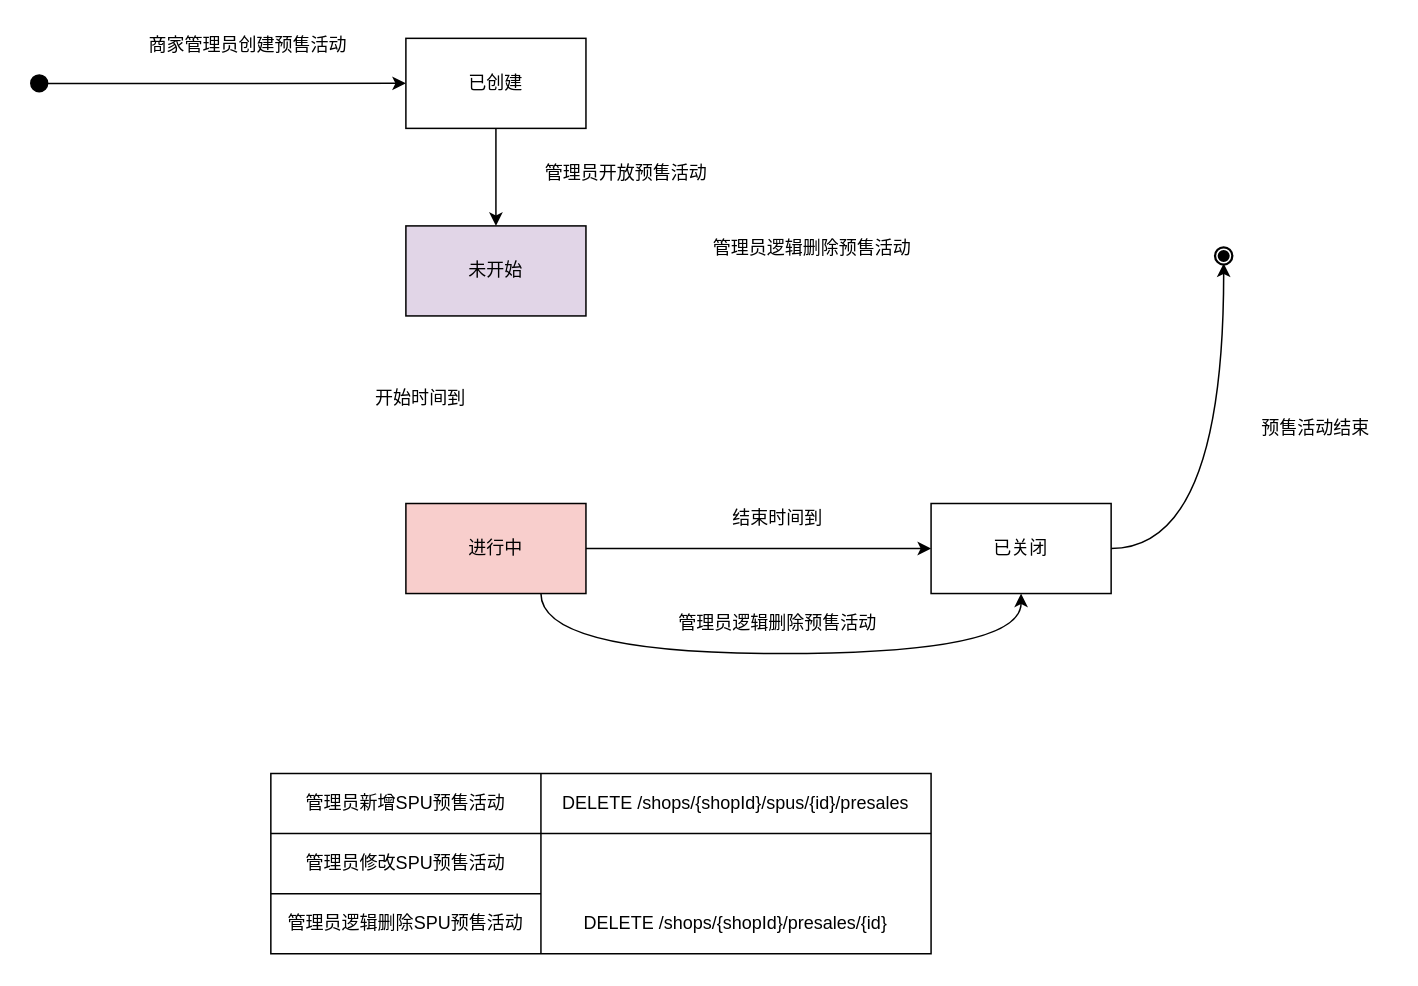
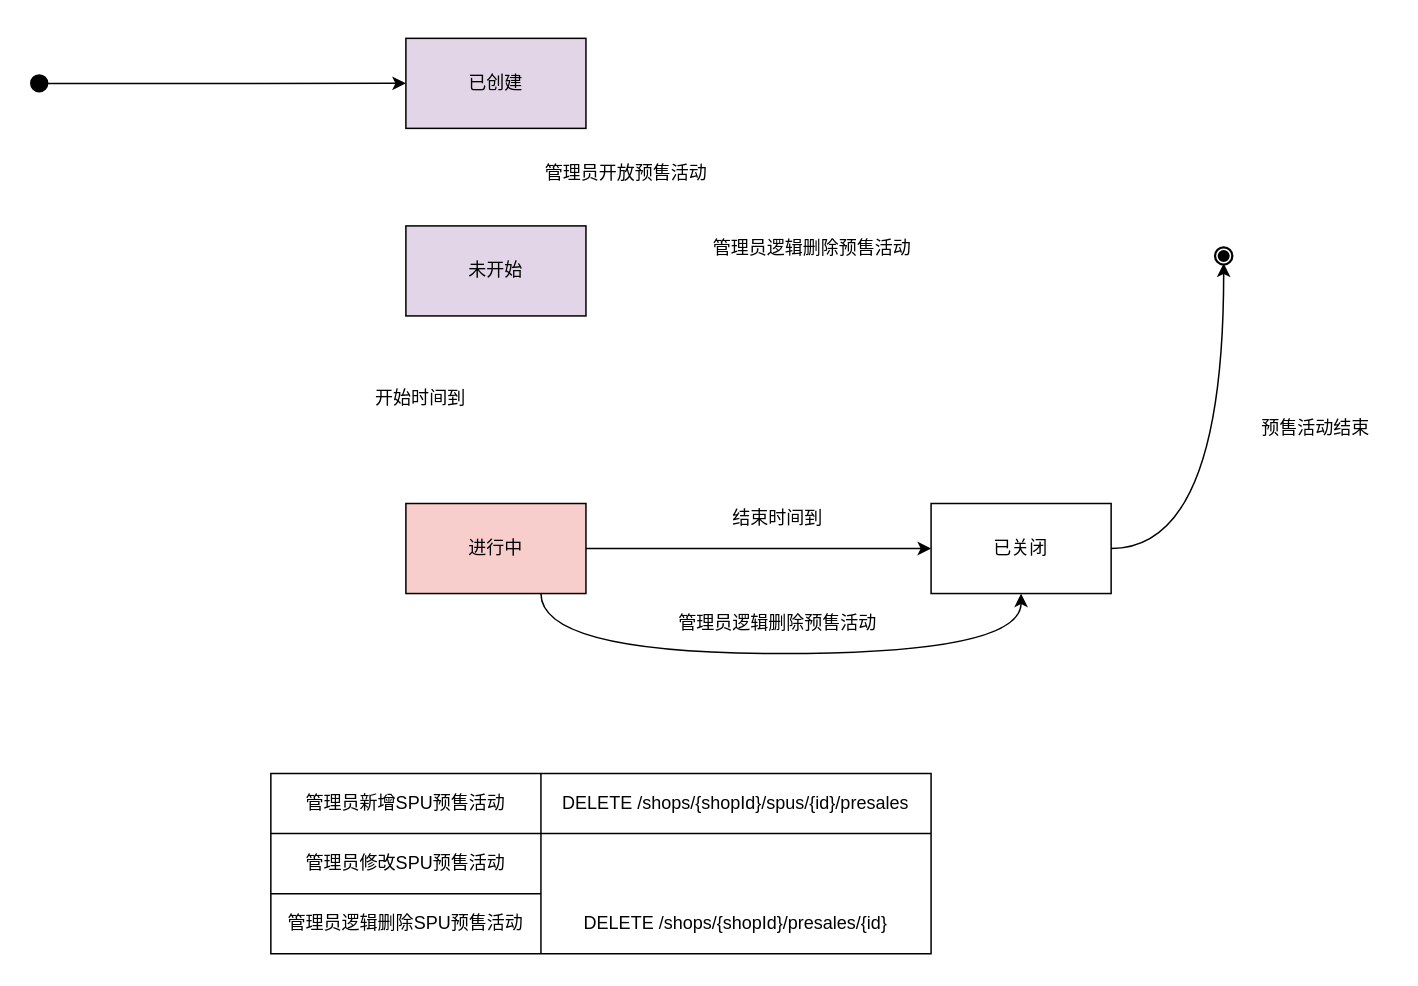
  <mxCell id="0" />
  <mxCell id="1" parent="0" />
  <mxCell id="2" value="" style="shape=mxgraph.bpmn.shape;html=1;verticalLabelPosition=bottom;labelBackgroundColor=#ffffff;verticalAlign=top;align=center;perimeter=ellipsePerimeter;outlineConnect=0;outline=end;symbol=terminate;shadow=0;" parent="1" vertex="1"><mxGeometry x="810" y="165" width="10" height="10" as="geometry" /></mxCell>
  <mxCell id="3" style="edgeStyle=orthogonalEdgeStyle;rounded=0;orthogonalLoop=1;jettySize=auto;html=1;" parent="1" source="4" target="18" edge="1"><mxGeometry relative="1" as="geometry" /></mxCell>
  <mxCell id="4" value="" style="ellipse;whiteSpace=wrap;html=1;aspect=fixed;shadow=0;fillColor=#000000;" parent="1" vertex="1"><mxGeometry x="20" y="49.38" width="11.25" height="11.25" as="geometry" /></mxCell>
  <mxCell id="5" value="未开始" style="rounded=0;whiteSpace=wrap;html=1;shadow=0;fillColor=#e1d5e7;" parent="1" vertex="1"><mxGeometry x="270" y="150" width="120" height="60" as="geometry" /></mxCell>
  <mxCell id="6" style="edgeStyle=orthogonalEdgeStyle;rounded=0;orthogonalLoop=1;jettySize=auto;html=1;curved=1;" parent="1" source="7" target="2" edge="1"><mxGeometry relative="1" as="geometry" /></mxCell>
  <mxCell id="7" value="已关闭" style="rounded=0;whiteSpace=wrap;html=1;shadow=0;fillColor=#FFFFFF;" parent="1" vertex="1"><mxGeometry x="620" y="335" width="120" height="60" as="geometry" /></mxCell>
- <mxCell id="8" value="商家管理员创建预售活动" style="text;html=1;strokeColor=none;fillColor=none;align=center;verticalAlign=middle;whiteSpace=wrap;rounded=0;shadow=0;" parent="1" vertex="1"><mxGeometry x="90" y="20" width="150" height="20" as="geometry" /></mxCell>
  <mxCell id="9" style="edgeStyle=orthogonalEdgeStyle;rounded=0;orthogonalLoop=1;jettySize=auto;html=1;curved=1;exitX=0.75;exitY=1;exitDx=0;exitDy=0;" parent="1" source="11" target="7" edge="1"><mxGeometry relative="1" as="geometry"><Array as="points"><mxPoint x="360" y="435" /><mxPoint x="680" y="435" /></Array></mxGeometry></mxCell>
  <mxCell id="10" style="edgeStyle=orthogonalEdgeStyle;curved=1;rounded=0;orthogonalLoop=1;jettySize=auto;html=1;" parent="1" source="11" target="7" edge="1"><mxGeometry relative="1" as="geometry" /></mxCell>
  <mxCell id="11" value="进行中" style="rounded=0;whiteSpace=wrap;html=1;shadow=0;fillColor=#f8cecc;" parent="1" vertex="1"><mxGeometry x="270" y="335" width="120" height="60" as="geometry" /></mxCell>
  <mxCell id="12" value="开始时间到" style="text;html=1;strokeColor=none;fillColor=none;align=center;verticalAlign=middle;whiteSpace=wrap;rounded=0;shadow=0;" parent="1" vertex="1"><mxGeometry x="240" y="255" width="80" height="20" as="geometry" /></mxCell>
  <mxCell id="13" value="结束时间到" style="text;html=1;strokeColor=none;fillColor=none;align=center;verticalAlign=middle;whiteSpace=wrap;rounded=0;shadow=0;" parent="1" vertex="1"><mxGeometry x="483" y="335" width="70" height="20" as="geometry" /></mxCell>
  <mxCell id="14" value="管理员逻辑删除预售活动" style="text;html=1;strokeColor=none;fillColor=none;align=center;verticalAlign=middle;whiteSpace=wrap;rounded=0;shadow=0;" parent="1" vertex="1"><mxGeometry x="468" y="155" width="146" height="20" as="geometry" /></mxCell>
  <mxCell id="15" value="预售活动结束" style="text;html=1;strokeColor=none;fillColor=none;align=center;verticalAlign=middle;whiteSpace=wrap;rounded=0;shadow=0;" parent="1" vertex="1"><mxGeometry x="830" y="275" width="93" height="20" as="geometry" /></mxCell>
  <mxCell id="16" value="管理员逻辑删除预售活动" style="text;html=1;strokeColor=none;fillColor=none;align=center;verticalAlign=middle;whiteSpace=wrap;rounded=0;shadow=0;" parent="1" vertex="1"><mxGeometry x="445" y="405" width="146" height="20" as="geometry" /></mxCell>
- <mxCell id="17" style="edgeStyle=orthogonalEdgeStyle;rounded=0;orthogonalLoop=1;jettySize=auto;html=1;" parent="1" source="18" target="5" edge="1"><mxGeometry relative="1" as="geometry" /></mxCell>
- <mxCell id="18" value="已创建" style="rounded=0;whiteSpace=wrap;html=1;" parent="1" vertex="1"><mxGeometry x="270" y="25" width="120" height="60" as="geometry" /></mxCell>
+ <mxCell id="18" value="已创建" style="rounded=0;whiteSpace=wrap;html=1;fillColor=#e1d5e7;" parent="1" vertex="1"><mxGeometry x="270" y="25" width="120" height="60" as="geometry" /></mxCell>
  <mxCell id="19" value="管理员开放预售活动" style="text;html=1;strokeColor=none;fillColor=none;align=center;verticalAlign=middle;whiteSpace=wrap;rounded=0;" parent="1" vertex="1"><mxGeometry x="344" y="105" width="146" height="20" as="geometry" /></mxCell>
  <mxCell id="20" value="" style="shape=table;html=1;whiteSpace=wrap;startSize=0;container=1;collapsible=0;childLayout=tableLayout;" vertex="1" parent="1"><mxGeometry x="180" y="515" width="440" height="120" as="geometry" /></mxCell>
  <mxCell id="21" value="" style="shape=partialRectangle;html=1;whiteSpace=wrap;collapsible=0;dropTarget=0;pointerEvents=0;fillColor=none;top=0;left=0;bottom=0;right=0;points=[[0,0.5],[1,0.5]];portConstraint=eastwest;" vertex="1" parent="20"><mxGeometry width="440" height="40" as="geometry" /></mxCell>
  <mxCell id="22" value="管理员新增SPU预售活动" style="shape=partialRectangle;html=1;whiteSpace=wrap;connectable=0;overflow=hidden;fillColor=none;top=0;left=0;bottom=0;right=0;" vertex="1" parent="21"><mxGeometry width="180" height="40" as="geometry" /></mxCell>
  <mxCell id="23" value="DELETE /shops/{shopId}/spus/{id}/presales" style="shape=partialRectangle;html=1;whiteSpace=wrap;connectable=0;overflow=hidden;fillColor=none;top=0;left=0;bottom=0;right=0;" vertex="1" parent="21"><mxGeometry x="180" width="260" height="40" as="geometry" /></mxCell>
  <mxCell id="24" value="" style="shape=partialRectangle;html=1;whiteSpace=wrap;collapsible=0;dropTarget=0;pointerEvents=0;fillColor=none;top=0;left=0;bottom=0;right=0;points=[[0,0.5],[1,0.5]];portConstraint=eastwest;" vertex="1" parent="20"><mxGeometry y="40" width="440" height="40" as="geometry" /></mxCell>
  <mxCell id="25" value="管理员修改SPU预售活动" style="shape=partialRectangle;html=1;whiteSpace=wrap;connectable=0;overflow=hidden;fillColor=none;top=0;left=0;bottom=0;right=0;" vertex="1" parent="24"><mxGeometry width="180" height="40" as="geometry" /></mxCell>
  <mxCell id="26" value="" style="shape=partialRectangle;html=1;whiteSpace=wrap;collapsible=0;dropTarget=0;pointerEvents=0;fillColor=none;top=0;left=0;bottom=0;right=0;points=[[0,0.5],[1,0.5]];portConstraint=eastwest;" vertex="1" parent="20"><mxGeometry y="80" width="440" height="40" as="geometry" /></mxCell>
  <mxCell id="27" value="管理员逻辑删除SPU预售活动" style="shape=partialRectangle;html=1;whiteSpace=wrap;connectable=0;overflow=hidden;fillColor=none;top=0;left=0;bottom=0;right=0;" vertex="1" parent="26"><mxGeometry width="180" height="40" as="geometry" /></mxCell>
  <mxCell id="28" value="DELETE /shops/{shopId}/presales/{id}" style="shape=partialRectangle;html=1;whiteSpace=wrap;connectable=0;overflow=hidden;fillColor=none;top=0;left=0;bottom=0;right=0;" vertex="1" parent="26"><mxGeometry x="180" width="260" height="40" as="geometry" /></mxCell>
